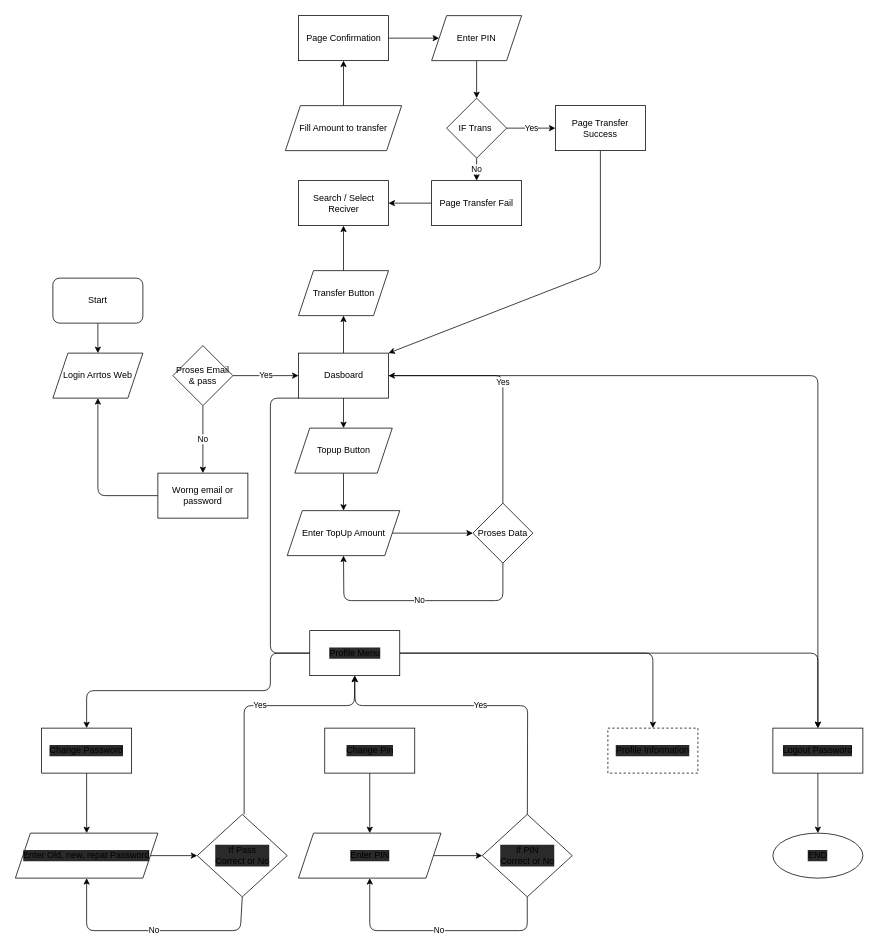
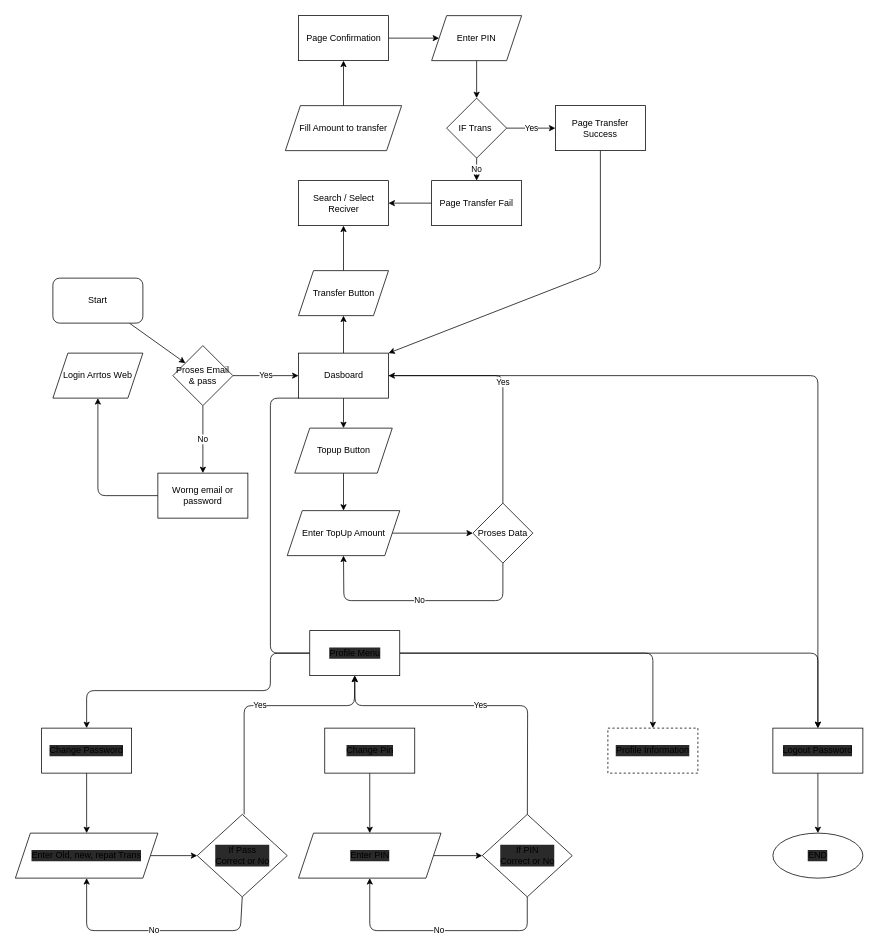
  <mxCell id="0" />
  <mxCell id="1" parent="0" />
- <mxCell id="2" style="edgeStyle=none;html=1;" parent="1" source="3" target="4" edge="1"><mxGeometry relative="1" as="geometry" /></mxCell>
+ <mxCell id="2" style="edgeStyle=none;html=1;" parent="1" source="3" target="7" edge="1"><mxGeometry relative="1" as="geometry" /></mxCell>
  <mxCell id="3" value="Start" style="rounded=1;whiteSpace=wrap;html=1;" parent="1" vertex="1"><mxGeometry x="70" y="370" width="120" height="60" as="geometry" /></mxCell>
  <mxCell id="4" value="Login Arrtos Web" style="shape=parallelogram;perimeter=parallelogramPerimeter;whiteSpace=wrap;html=1;fixedSize=1;" parent="1" vertex="1"><mxGeometry x="70" y="470" width="120" height="60" as="geometry" /></mxCell>
  <mxCell id="5" value="No" style="edgeStyle=none;html=1;" parent="1" source="7" target="9" edge="1"><mxGeometry relative="1" as="geometry" /></mxCell>
  <mxCell id="6" value="Yes" style="edgeStyle=none;html=1;" parent="1" source="7" target="13" edge="1"><mxGeometry relative="1" as="geometry" /></mxCell>
  <mxCell id="7" value="Proses Email &amp;amp; pass" style="rhombus;whiteSpace=wrap;html=1;" parent="1" vertex="1"><mxGeometry x="230" y="460" width="80" height="80" as="geometry" /></mxCell>
  <mxCell id="8" style="edgeStyle=none;html=1;entryX=0.5;entryY=1;entryDx=0;entryDy=0;" parent="1" source="9" target="4" edge="1"><mxGeometry relative="1" as="geometry"><Array as="points"><mxPoint x="130" y="660" /></Array></mxGeometry></mxCell>
  <mxCell id="9" value="Worng email or password" style="whiteSpace=wrap;html=1;" parent="1" vertex="1"><mxGeometry x="210" y="630" width="120" height="60" as="geometry" /></mxCell>
  <mxCell id="10" value="" style="edgeStyle=none;html=1;" parent="1" source="13" target="15" edge="1"><mxGeometry relative="1" as="geometry" /></mxCell>
  <mxCell id="11" value="" style="edgeStyle=none;html=1;" parent="1" source="13" target="22" edge="1"><mxGeometry relative="1" as="geometry" /></mxCell>
  <mxCell id="12" style="edgeStyle=none;html=1;entryX=0.5;entryY=0;entryDx=0;entryDy=0;endArrow=classic;endFill=1;" edge="1" parent="1" source="13" target="58"><mxGeometry relative="1" as="geometry"><Array as="points"><mxPoint x="1090" y="500" /></Array></mxGeometry></mxCell>
  <mxCell id="13" value="Dasboard" style="whiteSpace=wrap;html=1;" parent="1" vertex="1"><mxGeometry x="397.5" y="470" width="120" height="60" as="geometry" /></mxCell>
  <mxCell id="14" value="" style="edgeStyle=none;html=1;" parent="1" source="15" edge="1"><mxGeometry relative="1" as="geometry"><mxPoint x="457.5" y="680" as="targetPoint" /></mxGeometry></mxCell>
  <mxCell id="15" value="Topup Button" style="shape=parallelogram;perimeter=parallelogramPerimeter;whiteSpace=wrap;html=1;fixedSize=1;" parent="1" vertex="1"><mxGeometry x="392.5" y="570" width="130" height="60" as="geometry" /></mxCell>
  <mxCell id="16" value="" style="edgeStyle=none;html=1;" parent="1" source="17" target="20" edge="1"><mxGeometry relative="1" as="geometry" /></mxCell>
  <mxCell id="17" value="Enter TopUp Amount" style="shape=parallelogram;perimeter=parallelogramPerimeter;whiteSpace=wrap;html=1;fixedSize=1;" parent="1" vertex="1"><mxGeometry x="382.5" y="680" width="150" height="60" as="geometry" /></mxCell>
  <mxCell id="18" value="No" style="edgeStyle=none;html=1;entryX=0.5;entryY=1;entryDx=0;entryDy=0;" parent="1" source="20" target="17" edge="1"><mxGeometry relative="1" as="geometry"><Array as="points"><mxPoint x="670" y="800" /><mxPoint x="458" y="800" /></Array></mxGeometry></mxCell>
  <mxCell id="19" value="Yes" style="edgeStyle=none;html=1;entryX=1;entryY=0.5;entryDx=0;entryDy=0;" parent="1" source="20" target="13" edge="1"><mxGeometry relative="1" as="geometry"><Array as="points"><mxPoint x="670" y="500" /></Array></mxGeometry></mxCell>
  <mxCell id="20" value="Proses Data" style="rhombus;whiteSpace=wrap;html=1;" parent="1" vertex="1"><mxGeometry x="630" y="670" width="80" height="80" as="geometry" /></mxCell>
  <mxCell id="21" value="" style="edgeStyle=none;html=1;" parent="1" source="22" target="23" edge="1"><mxGeometry relative="1" as="geometry" /></mxCell>
  <mxCell id="22" value="Transfer Button" style="shape=parallelogram;perimeter=parallelogramPerimeter;whiteSpace=wrap;html=1;fixedSize=1;" parent="1" vertex="1"><mxGeometry x="397.5" y="360" width="120" height="60" as="geometry" /></mxCell>
  <mxCell id="23" value="Search / Select Reciver" style="whiteSpace=wrap;html=1;" parent="1" vertex="1"><mxGeometry x="397.5" y="240" width="120" height="60" as="geometry" /></mxCell>
  <mxCell id="24" value="" style="edgeStyle=none;html=1;" parent="1" source="25" target="27" edge="1"><mxGeometry relative="1" as="geometry" /></mxCell>
  <mxCell id="25" value="Fill Amount to transfer" style="shape=parallelogram;perimeter=parallelogramPerimeter;whiteSpace=wrap;html=1;fixedSize=1;" parent="1" vertex="1"><mxGeometry x="380" y="140" width="155" height="60" as="geometry" /></mxCell>
  <mxCell id="26" value="" style="edgeStyle=none;html=1;" parent="1" source="27" target="29" edge="1"><mxGeometry relative="1" as="geometry" /></mxCell>
  <mxCell id="27" value="Page Confirmation" style="whiteSpace=wrap;html=1;" parent="1" vertex="1"><mxGeometry x="397.5" y="20" width="120" height="60" as="geometry" /></mxCell>
  <mxCell id="28" value="" style="edgeStyle=none;html=1;" parent="1" source="29" target="32" edge="1"><mxGeometry relative="1" as="geometry" /></mxCell>
  <mxCell id="29" value="Enter PIN" style="shape=parallelogram;perimeter=parallelogramPerimeter;whiteSpace=wrap;html=1;fixedSize=1;" parent="1" vertex="1"><mxGeometry x="575" y="20" width="120" height="60" as="geometry" /></mxCell>
  <mxCell id="30" value="Yes" style="edgeStyle=none;html=1;" parent="1" source="32" target="34" edge="1"><mxGeometry relative="1" as="geometry" /></mxCell>
  <mxCell id="31" value="No" style="edgeStyle=none;html=1;" parent="1" source="32" target="36" edge="1"><mxGeometry relative="1" as="geometry" /></mxCell>
  <mxCell id="32" value="IF Trans&amp;nbsp;" style="rhombus;whiteSpace=wrap;html=1;" parent="1" vertex="1"><mxGeometry x="595" y="130" width="80" height="80" as="geometry" /></mxCell>
  <mxCell id="33" style="edgeStyle=none;html=1;entryX=1;entryY=0;entryDx=0;entryDy=0;" parent="1" source="34" target="13" edge="1"><mxGeometry relative="1" as="geometry"><Array as="points"><mxPoint x="800" y="360" /></Array></mxGeometry></mxCell>
  <mxCell id="34" value="Page Transfer Success" style="whiteSpace=wrap;html=1;" parent="1" vertex="1"><mxGeometry x="740" y="140" width="120" height="60" as="geometry" /></mxCell>
  <mxCell id="35" style="edgeStyle=none;html=1;entryX=1;entryY=0.5;entryDx=0;entryDy=0;" parent="1" source="36" target="23" edge="1"><mxGeometry relative="1" as="geometry" /></mxCell>
  <mxCell id="36" value="Page Transfer Fail" style="whiteSpace=wrap;html=1;" parent="1" vertex="1"><mxGeometry x="575" y="240" width="120" height="60" as="geometry" /></mxCell>
  <mxCell id="37" style="edgeStyle=none;html=1;exitX=0;exitY=0.5;exitDx=0;exitDy=0;entryX=0;entryY=1;entryDx=0;entryDy=0;endArrow=none;endFill=0;" parent="1" source="41" target="13" edge="1"><mxGeometry relative="1" as="geometry"><Array as="points"><mxPoint x="360" y="870" /><mxPoint x="360" y="530" /></Array></mxGeometry></mxCell>
  <mxCell id="38" value="" style="edgeStyle=none;html=1;endArrow=classic;endFill=1;exitX=0;exitY=0.5;exitDx=0;exitDy=0;" parent="1" target="43" edge="1" source="41"><mxGeometry relative="1" as="geometry"><mxPoint x="265" y="1000" as="sourcePoint" /><Array as="points"><mxPoint x="360" y="870" /><mxPoint x="360" y="920" /><mxPoint x="115" y="920" /></Array></mxGeometry></mxCell>
  <mxCell id="39" value="" style="edgeStyle=none;html=1;endArrow=classic;endFill=1;" edge="1" parent="1" source="41" target="56"><mxGeometry relative="1" as="geometry"><Array as="points"><mxPoint x="870" y="870" /></Array></mxGeometry></mxCell>
  <mxCell id="40" value="" style="edgeStyle=none;html=1;endArrow=classic;endFill=1;" edge="1" parent="1" source="41" target="58"><mxGeometry relative="1" as="geometry"><Array as="points"><mxPoint x="1090" y="870" /></Array></mxGeometry></mxCell>
  <mxCell id="41" value="Profile Menu" style="rounded=0;whiteSpace=wrap;html=1;labelBackgroundColor=#2a2a2a;" parent="1" vertex="1"><mxGeometry x="412.5" y="840" width="120" height="60" as="geometry" /></mxCell>
  <mxCell id="42" value="" style="edgeStyle=none;html=1;endArrow=classic;endFill=1;" parent="1" source="43" target="45" edge="1"><mxGeometry relative="1" as="geometry" /></mxCell>
  <mxCell id="43" value="Change Password" style="whiteSpace=wrap;html=1;rounded=0;labelBackgroundColor=#2a2a2a;" parent="1" vertex="1"><mxGeometry x="55" y="970" width="120" height="60" as="geometry" /></mxCell>
  <mxCell id="44" value="" style="edgeStyle=none;html=1;endArrow=classic;endFill=1;entryX=0;entryY=0.5;entryDx=0;entryDy=0;" parent="1" source="45" edge="1" target="48"><mxGeometry relative="1" as="geometry"><mxPoint x="265" y="1140" as="targetPoint" /></mxGeometry></mxCell>
- <mxCell id="45" value="Enter Old, new, repat Password" style="shape=parallelogram;perimeter=parallelogramPerimeter;whiteSpace=wrap;html=1;fixedSize=1;rounded=0;labelBackgroundColor=#2a2a2a;" parent="1" vertex="1"><mxGeometry y="1110" width="190" height="60" as="geometry" x="20" /></mxCell>
+ <mxCell id="45" value="Enter Old, new, repat Trans" style="shape=parallelogram;perimeter=parallelogramPerimeter;whiteSpace=wrap;html=1;fixedSize=1;rounded=0;labelBackgroundColor=#2a2a2a;" parent="1" vertex="1"><mxGeometry y="1110" width="190" height="60" as="geometry" x="20" /></mxCell>
  <mxCell id="46" value="Yes" style="edgeStyle=none;html=1;entryX=0.5;entryY=1;entryDx=0;entryDy=0;endArrow=classic;endFill=1;" parent="1" edge="1" target="41"><mxGeometry relative="1" as="geometry"><mxPoint x="325" y="1085" as="sourcePoint" /><mxPoint x="325" y="1030" as="targetPoint" /><Array as="points"><mxPoint x="325" y="940" /><mxPoint x="472" y="940" /></Array></mxGeometry></mxCell>
  <mxCell id="47" value="No" style="edgeStyle=none;html=1;entryX=0.5;entryY=1;entryDx=0;entryDy=0;endArrow=classic;endFill=1;exitX=0.5;exitY=1;exitDx=0;exitDy=0;" parent="1" target="45" edge="1" source="48"><mxGeometry relative="1" as="geometry"><mxPoint x="325" y="1195" as="sourcePoint" /><Array as="points"><mxPoint x="320" y="1240" /><mxPoint x="115" y="1240" /></Array></mxGeometry></mxCell>
  <mxCell id="48" value="If Pass &lt;br&gt;Correct or No" style="rhombus;whiteSpace=wrap;html=1;rounded=0;labelBackgroundColor=#2a2a2a;" parent="1" vertex="1"><mxGeometry x="262.5" y="1085" width="120" height="110" as="geometry" /></mxCell>
  <mxCell id="49" value="" style="edgeStyle=none;html=1;endArrow=classic;endFill=1;" parent="1" source="50" target="52" edge="1"><mxGeometry relative="1" as="geometry" /></mxCell>
  <mxCell id="50" value="Change Pin" style="whiteSpace=wrap;html=1;rounded=0;labelBackgroundColor=#2a2a2a;" parent="1" vertex="1"><mxGeometry x="432.5" y="970" width="120" height="60" as="geometry" /></mxCell>
  <mxCell id="51" value="" style="edgeStyle=none;html=1;endArrow=classic;endFill=1;" parent="1" source="52" target="55" edge="1"><mxGeometry relative="1" as="geometry" /></mxCell>
  <mxCell id="52" value="Enter PIN" style="shape=parallelogram;perimeter=parallelogramPerimeter;whiteSpace=wrap;html=1;fixedSize=1;rounded=0;labelBackgroundColor=#2a2a2a;" parent="1" vertex="1"><mxGeometry x="397.5" y="1110" width="190" height="60" as="geometry" /></mxCell>
  <mxCell id="53" value="Yes" style="edgeStyle=none;html=1;entryX=0.5;entryY=1;entryDx=0;entryDy=0;endArrow=classic;endFill=1;" parent="1" source="55" edge="1" target="41"><mxGeometry relative="1" as="geometry"><mxPoint x="702.5" y="1030" as="targetPoint" /><Array as="points"><mxPoint x="703" y="940" /><mxPoint x="473" y="940" /></Array></mxGeometry></mxCell>
  <mxCell id="54" value="No" style="edgeStyle=none;html=1;entryX=0.5;entryY=1;entryDx=0;entryDy=0;endArrow=classic;endFill=1;" parent="1" source="55" target="52" edge="1"><mxGeometry relative="1" as="geometry"><Array as="points"><mxPoint x="702.5" y="1240" /><mxPoint x="492.5" y="1240" /></Array></mxGeometry></mxCell>
  <mxCell id="55" value="If PIN&lt;br&gt;Correct or No" style="rhombus;whiteSpace=wrap;html=1;rounded=0;labelBackgroundColor=#2a2a2a;" parent="1" vertex="1"><mxGeometry x="642.5" y="1085" width="120" height="110" as="geometry" /></mxCell>
  <mxCell id="56" value="Profile Information" style="whiteSpace=wrap;html=1;rounded=0;labelBackgroundColor=#2a2a2a;dashed=1;" vertex="1" parent="1"><mxGeometry x="810" y="970" width="120" height="60" as="geometry" /></mxCell>
  <mxCell id="57" value="" style="edgeStyle=none;html=1;endArrow=classic;endFill=1;" edge="1" parent="1" source="58" target="59"><mxGeometry relative="1" as="geometry" /></mxCell>
  <mxCell id="58" value="Logout Password" style="whiteSpace=wrap;html=1;rounded=0;labelBackgroundColor=#2a2a2a;" vertex="1" parent="1"><mxGeometry x="1030" y="970" width="120" height="60" as="geometry" /></mxCell>
  <mxCell id="59" value="END" style="ellipse;whiteSpace=wrap;html=1;rounded=0;labelBackgroundColor=#2a2a2a;" vertex="1" parent="1"><mxGeometry x="1030" y="1110" width="120" height="60" as="geometry" /></mxCell>
